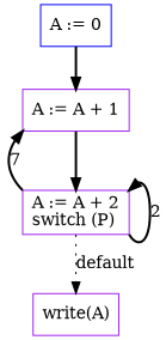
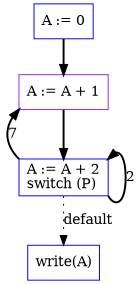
  digraph {
    node [color=blue shape=rect]
    edge [style=bold]
    n1 [label="A := 0"]
    n2 [color=purple label="A := A + 1"]
-   n3 [color=purple label="A := A + 2\lswitch (P)\l"]
-   n4 [color=purple label="write(A)"]
+   n3 [label="A := A + 2\lswitch (P)\l"]
+   n4 [label="write(A)"]
    n1 -> n2
    n2 -> n3
    n3 -> n2 [headport=sw label=7 tailport=nw]
    n3 -> n3 [headport=ne label=2 tailport=se]
    n3 -> n4 [label=default style=dotted]
  }
